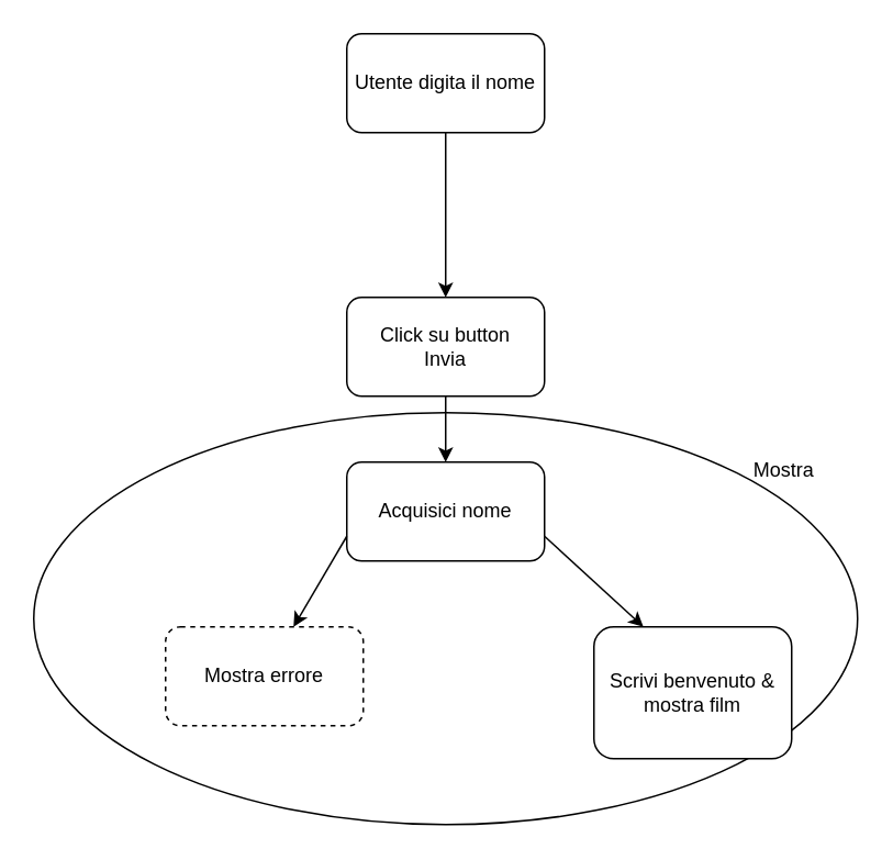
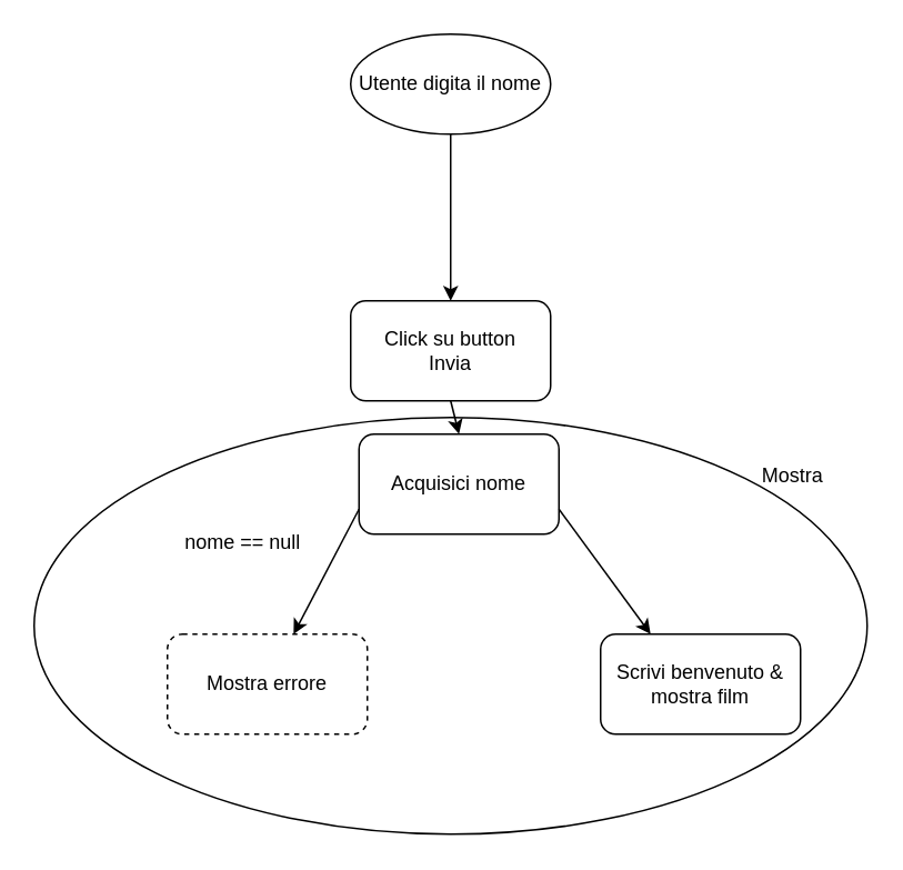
  <mxCell id="0" />
  <mxCell id="1" parent="0" />
  <mxCell id="2" value="" style="ellipse;whiteSpace=wrap;html=1;" vertex="1" parent="1"><mxGeometry x="20" y="250" width="500" height="250" as="geometry" /></mxCell>
- <mxCell id="3" value="Utente digita il nome" style="rounded=1;whiteSpace=wrap;html=1;" vertex="1" parent="1"><mxGeometry x="210" y="20" width="120" height="60" as="geometry" /></mxCell>
+ <mxCell id="3" value="Utente digita il nome" style="ellipse;whiteSpace=wrap;html=1;" vertex="1" parent="1"><mxGeometry x="210" y="20" width="120" height="60" as="geometry" /></mxCell>
  <mxCell id="4" value="" style="endArrow=classic;html=1;exitX=0.5;exitY=1;exitDx=0;exitDy=0;" edge="1" parent="1" source="3"><mxGeometry width="50" height="50" relative="1" as="geometry"><mxPoint x="230" y="210" as="sourcePoint" /><mxPoint x="270" y="180" as="targetPoint" /></mxGeometry></mxCell>
  <mxCell id="5" value="Click su button&lt;br&gt;Invia" style="rounded=1;whiteSpace=wrap;html=1;" vertex="1" parent="1"><mxGeometry x="210" y="180" width="120" height="60" as="geometry" /></mxCell>
- <mxCell id="6" value="Scrivi benvenuto &amp;amp; mostra film" style="rounded=1;whiteSpace=wrap;html=1;" vertex="1" parent="1"><mxGeometry x="360" y="380" width="120" height="80" as="geometry" /></mxCell>
+ <mxCell id="6" value="Scrivi benvenuto &amp;amp; mostra film" style="rounded=1;whiteSpace=wrap;html=1;" vertex="1" parent="1"><mxGeometry x="360" y="380" width="120" height="60" as="geometry" /></mxCell>
  <mxCell id="7" value="" style="endArrow=classic;html=1;exitX=0.5;exitY=1;exitDx=0;exitDy=0;entryX=0.5;entryY=0;entryDx=0;entryDy=0;" edge="1" parent="1" source="5" target="8"><mxGeometry width="50" height="50" relative="1" as="geometry"><mxPoint x="280" y="320" as="sourcePoint" /><mxPoint x="330" y="270" as="targetPoint" /></mxGeometry></mxCell>
- <mxCell id="8" value="Acquisici nome" style="rounded=1;whiteSpace=wrap;html=1;" vertex="1" parent="1"><mxGeometry x="210" y="280" width="120" height="60" as="geometry" /></mxCell>
+ <mxCell id="8" value="Acquisici nome" style="rounded=1;whiteSpace=wrap;html=1;" vertex="1" parent="1"><mxGeometry x="215" y="260" width="120" height="60" as="geometry" /></mxCell>
  <mxCell id="9" value="Mostra" style="text;html=1;align=center;verticalAlign=middle;resizable=0;points=[];autosize=1;strokeColor=none;fillColor=none;" vertex="1" parent="1"><mxGeometry x="440" y="270" width="70" height="30" as="geometry" /></mxCell>
  <mxCell id="10" value="" style="endArrow=classic;html=1;exitX=1;exitY=0.75;exitDx=0;exitDy=0;entryX=0.25;entryY=0;entryDx=0;entryDy=0;" edge="1" parent="1" source="8" target="6"><mxGeometry width="50" height="50" relative="1" as="geometry"><mxPoint x="340" y="450" as="sourcePoint" /><mxPoint x="390" y="400" as="targetPoint" /></mxGeometry></mxCell>
  <mxCell id="11" value="Mostra errore" style="rounded=1;whiteSpace=wrap;html=1;dashed=1;" vertex="1" parent="1"><mxGeometry x="100" y="380" width="120" height="60" as="geometry" /></mxCell>
  <mxCell id="12" value="" style="endArrow=classic;html=1;exitX=0;exitY=0.75;exitDx=0;exitDy=0;" edge="1" parent="1" source="8" target="11"><mxGeometry width="50" height="50" relative="1" as="geometry"><mxPoint x="135" y="350" as="sourcePoint" /><mxPoint x="185" y="300" as="targetPoint" /></mxGeometry></mxCell>
+ <mxCell id="13" value="nome == null" style="text;html=1;align=center;verticalAlign=middle;resizable=0;points=[];autosize=1;strokeColor=none;fillColor=none;" vertex="1" parent="1"><mxGeometry x="100" y="310" width="90" height="30" as="geometry" /></mxCell>
